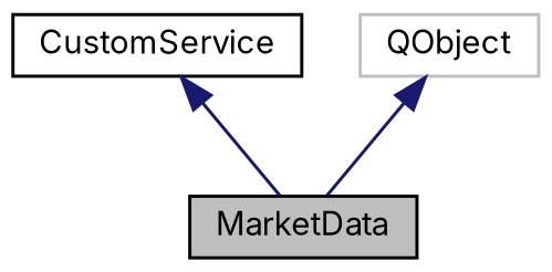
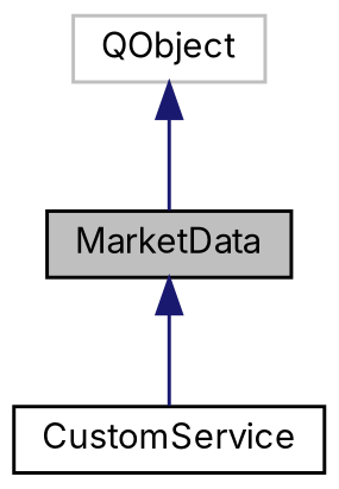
  digraph {
    fontname=Inter
    node [color=black fillcolor=white fontname=Inter fontsize=10 shape=record style=filled]
    edge [color=midnightblue dir=back fontname=Inter fontsize=10 labelfontname=Helvetica labelfontsize=10 style=solid]
    n1 [fillcolor=grey75 fontcolor=black height=0.2 label=MarketData width=0.4]
    n2 [height=0.2 label=CustomService width=0.4]
    n3 [color=grey75 height=0.2 label=QObject width=0.4]
-   n2 -> n1
+   n1 -> n2
    n3 -> n1
  }
